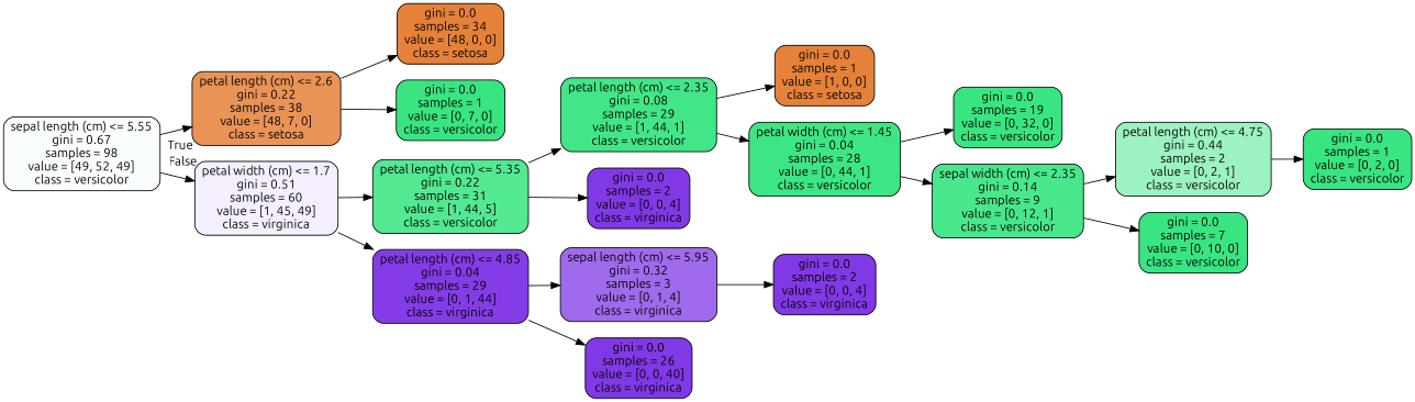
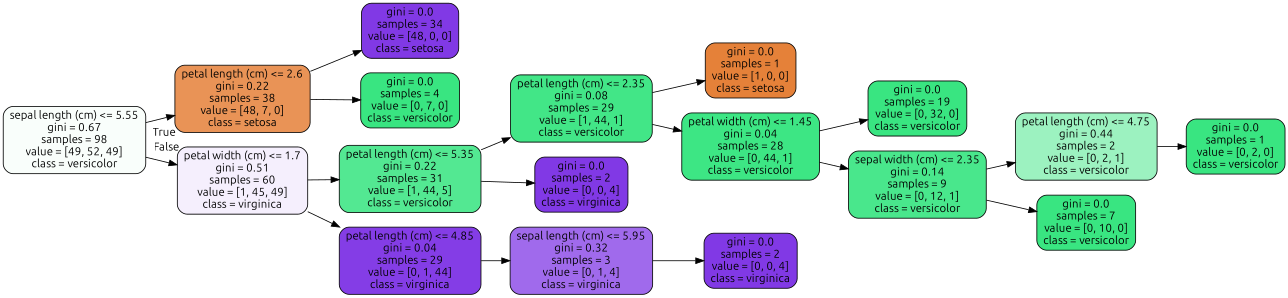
  digraph {
    fontname=Ubuntu
    rankdir=LR
    node [color=black fillcolor="#39e581" fontname=Ubuntu shape=box style="filled, rounded"]
    edge [fontname=Ubuntu]
    n1 [fillcolor="#f9fefb" label="sepal length (cm) <= 5.55\ngini = 0.67\nsamples = 98\nvalue = [49, 52, 49]\nclass = versicolor"]
    n2 [fillcolor="#e99356" label="petal length (cm) <= 2.6\ngini = 0.22\nsamples = 38\nvalue = [48, 7, 0]\nclass = setosa"]
    n3 [fillcolor="#f5effd" label="petal width (cm) <= 1.7\ngini = 0.51\nsamples = 60\nvalue = [1, 45, 49]\nclass = virginica"]
-   n4 [fillcolor="#e58139" label="gini = 0.0\nsamples = 34\nvalue = [48, 0, 0]\nclass = setosa"]
-   n5 [label="gini = 0.0\nsamples = 1\nvalue = [0, 7, 0]\nclass = versicolor"]
+   n4 [fillcolor="#8139e5" label="gini = 0.0\nsamples = 34\nvalue = [48, 0, 0]\nclass = setosa"]
+   n5 [label="gini = 0.0\nsamples = 4\nvalue = [0, 7, 0]\nclass = versicolor"]
    n6 [fillcolor="#53e892" label="petal length (cm) <= 5.35\ngini = 0.22\nsamples = 31\nvalue = [1, 44, 5]\nclass = versicolor"]
    n7 [fillcolor="#843de6" label="petal length (cm) <= 4.85\ngini = 0.04\nsamples = 29\nvalue = [0, 1, 44]\nclass = virginica"]
    n8 [fillcolor="#42e687" label="petal length (cm) <= 2.35\ngini = 0.08\nsamples = 29\nvalue = [1, 44, 1]\nclass = versicolor"]
    n9 [fillcolor="#8139e5" label="gini = 0.0\nsamples = 2\nvalue = [0, 0, 4]\nclass = virginica"]
    n10 [fillcolor="#a06aec" label="sepal length (cm) <= 5.95\ngini = 0.32\nsamples = 3\nvalue = [0, 1, 4]\nclass = virginica"]
-   n11 [fillcolor="#8139e5" label="gini = 0.0\nsamples = 26\nvalue = [0, 0, 40]\nclass = virginica"]
    n12 [fillcolor="#e58139" label="gini = 0.0\nsamples = 1\nvalue = [1, 0, 0]\nclass = setosa"]
    n13 [fillcolor="#3de684" label="petal width (cm) <= 1.45\ngini = 0.04\nsamples = 28\nvalue = [0, 44, 1]\nclass = versicolor"]
    n14 [label="gini = 0.0\nsamples = 19\nvalue = [0, 32, 0]\nclass = versicolor"]
    n15 [fillcolor="#49e78c" label="sepal width (cm) <= 2.35\ngini = 0.14\nsamples = 9\nvalue = [0, 12, 1]\nclass = versicolor"]
    n16 [fillcolor="#9cf2c0" label="petal length (cm) <= 4.75\ngini = 0.44\nsamples = 2\nvalue = [0, 2, 1]\nclass = versicolor"]
    n17 [label="gini = 0.0\nsamples = 7\nvalue = [0, 10, 0]\nclass = versicolor"]
    n18 [label="gini = 0.0\nsamples = 1\nvalue = [0, 2, 0]\nclass = versicolor"]
    n19 [fillcolor="#8139e5" label="gini = 0.0\nsamples = 2\nvalue = [0, 0, 4]\nclass = virginica"]
    n1 -> n2 [headlabel=True labelangle=45 labeldistance=2.5]
    n1 -> n3 [headlabel=False labelangle=-45 labeldistance=2.5]
    n2 -> n4
    n2 -> n5
    n3 -> n6
    n3 -> n7
    n6 -> n8
    n6 -> n9
    n7 -> n10
-   n7 -> n11
    n8 -> n12
    n8 -> n13
    n10 -> n19
    n13 -> n14
    n13 -> n15
    n15 -> n16
    n15 -> n17
    n16 -> n18
  }
